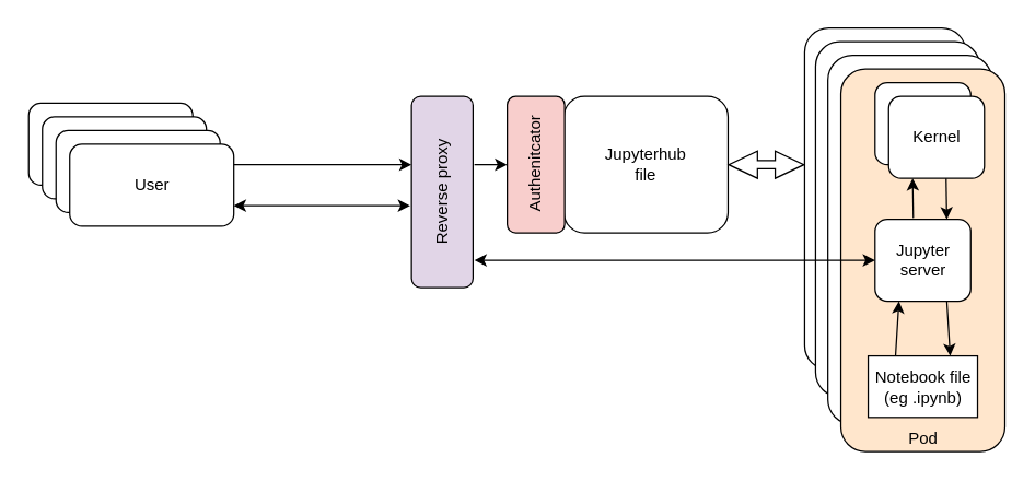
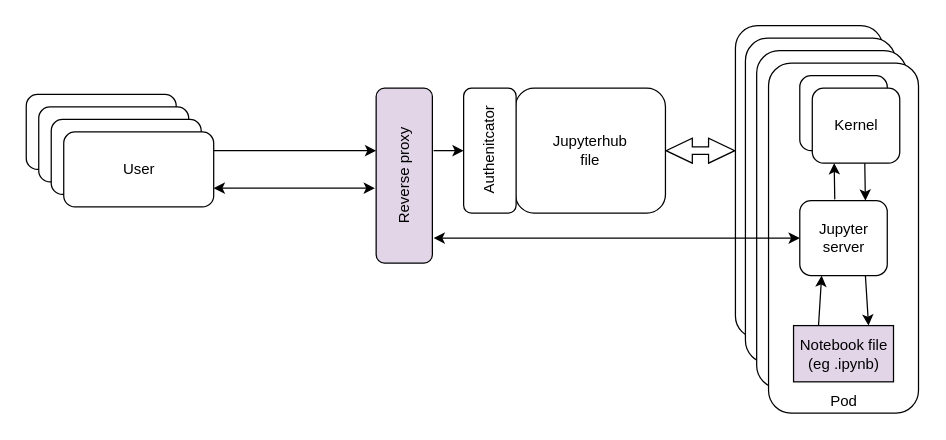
  <mxCell id="0" />
  <mxCell id="1" parent="0" />
  <mxCell id="2" value="User" style="rounded=1;whiteSpace=wrap;html=1;" parent="1" vertex="1"><mxGeometry x="20.5" y="75" width="120" height="60" as="geometry" /></mxCell>
  <mxCell id="3" value="Jupyterhub&lt;br&gt;file" style="rounded=1;whiteSpace=wrap;html=1;" parent="1" vertex="1"><mxGeometry x="412" y="70" width="120" height="100" as="geometry" /></mxCell>
  <mxCell id="4" value="Jupyter&lt;br&gt;server" style="rounded=1;whiteSpace=wrap;html=1;" parent="1" vertex="1"><mxGeometry x="588" y="20" width="118" height="250" as="geometry" /></mxCell>
  <mxCell id="5" value="Jupyter&lt;br&gt;server" style="rounded=1;whiteSpace=wrap;html=1;" parent="1" vertex="1"><mxGeometry x="596" y="30" width="120" height="260" as="geometry" /></mxCell>
  <mxCell id="6" value="Jupyter&lt;br&gt;server" style="rounded=1;whiteSpace=wrap;html=1;" parent="1" vertex="1"><mxGeometry x="605" y="40" width="120" height="270" as="geometry" /></mxCell>
- <mxCell id="7" value="Pod" style="rounded=1;whiteSpace=wrap;html=1;verticalAlign=bottom;fillColor=#ffe6cc;" parent="1" vertex="1"><mxGeometry x="614.5" y="50" width="120" height="280" as="geometry" /></mxCell>
- <mxCell id="8" value="Notebook file&lt;br&gt;(eg .ipynb)&lt;br&gt;" style="rounded=0;whiteSpace=wrap;html=1;" parent="1" vertex="1"><mxGeometry x="634.5" y="260" width="80" height="45" as="geometry" /></mxCell>
+ <mxCell id="7" value="Pod" style="rounded=1;whiteSpace=wrap;html=1;verticalAlign=bottom;" parent="1" vertex="1"><mxGeometry x="614.5" y="50" width="120" height="280" as="geometry" /></mxCell>
+ <mxCell id="8" value="Notebook file&lt;br&gt;(eg .ipynb)&lt;br&gt;" style="rounded=0;whiteSpace=wrap;html=1;fillColor=#e1d5e7;" parent="1" vertex="1"><mxGeometry x="634.5" y="260" width="80" height="45" as="geometry" /></mxCell>
  <mxCell id="9" value="Jupyter&lt;br&gt;server" style="rounded=1;whiteSpace=wrap;html=1;" parent="1" vertex="1"><mxGeometry x="639.5" y="160" width="70" height="60" as="geometry" /></mxCell>
  <mxCell id="10" value="" style="html=1;shadow=0;dashed=0;align=center;verticalAlign=middle;shape=mxgraph.arrows2.twoWayArrow;dy=0.7;dx=21;" parent="1" vertex="1"><mxGeometry x="532.5" y="110" width="55" height="20" as="geometry" /></mxCell>
  <mxCell id="11" value="Kernel" style="rounded=1;whiteSpace=wrap;html=1;" parent="1" vertex="1"><mxGeometry x="639.5" y="60" width="70" height="60" as="geometry" /></mxCell>
  <mxCell id="12" value="Kernel" style="rounded=1;whiteSpace=wrap;html=1;" parent="1" vertex="1"><mxGeometry x="649.5" y="70" width="70" height="60" as="geometry" /></mxCell>
  <mxCell id="13" value="" style="endArrow=classic;html=1;entryX=0.25;entryY=1;" parent="1" target="12" edge="1"><mxGeometry width="50" height="50" relative="1" as="geometry"><mxPoint x="667.5" y="159" as="sourcePoint" /><mxPoint x="64.5" y="330" as="targetPoint" /></mxGeometry></mxCell>
  <mxCell id="14" value="" style="endArrow=classic;html=1;entryX=0.75;entryY=0;exitX=0.6;exitY=1;exitPerimeter=0;" parent="1" source="12" target="9" edge="1"><mxGeometry width="50" height="50" relative="1" as="geometry"><mxPoint x="677.5" y="169" as="sourcePoint" /><mxPoint x="677.5" y="140" as="targetPoint" /></mxGeometry></mxCell>
  <mxCell id="15" value="" style="endArrow=classic;html=1;exitX=0.25;exitY=0;entryX=0.25;entryY=1;" parent="1" source="8" target="9" edge="1"><mxGeometry width="50" height="50" relative="1" as="geometry"><mxPoint x="677.5" y="169" as="sourcePoint" /><mxPoint x="677.5" y="140" as="targetPoint" /></mxGeometry></mxCell>
  <mxCell id="16" value="" style="endArrow=classic;html=1;entryX=0.75;entryY=0;exitX=0.75;exitY=1;" parent="1" source="9" target="8" edge="1"><mxGeometry width="50" height="50" relative="1" as="geometry"><mxPoint x="701.5" y="140" as="sourcePoint" /><mxPoint x="702.5" y="170" as="targetPoint" /></mxGeometry></mxCell>
  <mxCell id="17" value="User" style="rounded=1;whiteSpace=wrap;html=1;" parent="1" vertex="1"><mxGeometry x="30.5" y="85" width="120" height="60" as="geometry" /></mxCell>
  <mxCell id="18" value="User" style="rounded=1;whiteSpace=wrap;html=1;" parent="1" vertex="1"><mxGeometry x="40.5" y="95" width="120" height="60" as="geometry" /></mxCell>
  <mxCell id="19" value="User" style="rounded=1;whiteSpace=wrap;html=1;" parent="1" vertex="1"><mxGeometry x="50.5" y="105" width="120" height="60" as="geometry" /></mxCell>
  <mxCell id="20" value="" style="endArrow=classic;startArrow=classic;html=1;exitX=1;exitY=0.75;exitDx=0;exitDy=0;" parent="1" source="19" edge="1"><mxGeometry width="50" height="50" relative="1" as="geometry"><mxPoint x="285" y="135" as="sourcePoint" /><mxPoint x="299.5" y="150" as="targetPoint" /><Array as="points"><mxPoint x="210.5" y="150" /><mxPoint x="240.5" y="150" /></Array></mxGeometry></mxCell>
- <mxCell id="21" value="Authenitcator&lt;br&gt;" style="rounded=1;whiteSpace=wrap;html=1;horizontal=0;verticalAlign=middle;fillColor=#f8cecc;" parent="1" vertex="1"><mxGeometry x="370.5" y="70" width="42" height="100" as="geometry" /></mxCell>
+ <mxCell id="21" value="Authenitcator&lt;br&gt;" style="rounded=1;whiteSpace=wrap;html=1;horizontal=0;verticalAlign=middle;" parent="1" vertex="1"><mxGeometry x="370.5" y="70" width="42" height="100" as="geometry" /></mxCell>
  <mxCell id="22" value="Reverse proxy" style="rounded=1;whiteSpace=wrap;html=1;horizontal=0;fillColor=#e1d5e7;" parent="1" vertex="1"><mxGeometry x="300.5" y="70" width="45" height="140" as="geometry" /></mxCell>
  <mxCell id="23" value="" style="endArrow=classic;startArrow=classic;html=1;entryX=0;entryY=0.5;entryDx=0;entryDy=0;" parent="1" target="9" edge="1"><mxGeometry width="50" height="50" relative="1" as="geometry"><mxPoint x="346.5" y="190" as="sourcePoint" /><mxPoint x="-29.5" y="370" as="targetPoint" /></mxGeometry></mxCell>
  <mxCell id="24" value="" style="endArrow=classic;html=1;exitX=1;exitY=0.25;exitDx=0;exitDy=0;" parent="1" source="19" edge="1"><mxGeometry width="50" height="50" relative="1" as="geometry"><mxPoint x="205.5" y="71" as="sourcePoint" /><mxPoint x="300.5" y="120" as="targetPoint" /><Array as="points"><mxPoint x="230.5" y="120" /><mxPoint x="260.5" y="120" /></Array></mxGeometry></mxCell>
  <mxCell id="25" value="" style="endArrow=classic;html=1;entryX=0;entryY=0.5;entryDx=0;entryDy=0;" parent="1" target="21" edge="1"><mxGeometry width="50" height="50" relative="1" as="geometry"><mxPoint x="346.5" y="120" as="sourcePoint" /><mxPoint x="10.5" y="350" as="targetPoint" /></mxGeometry></mxCell>
